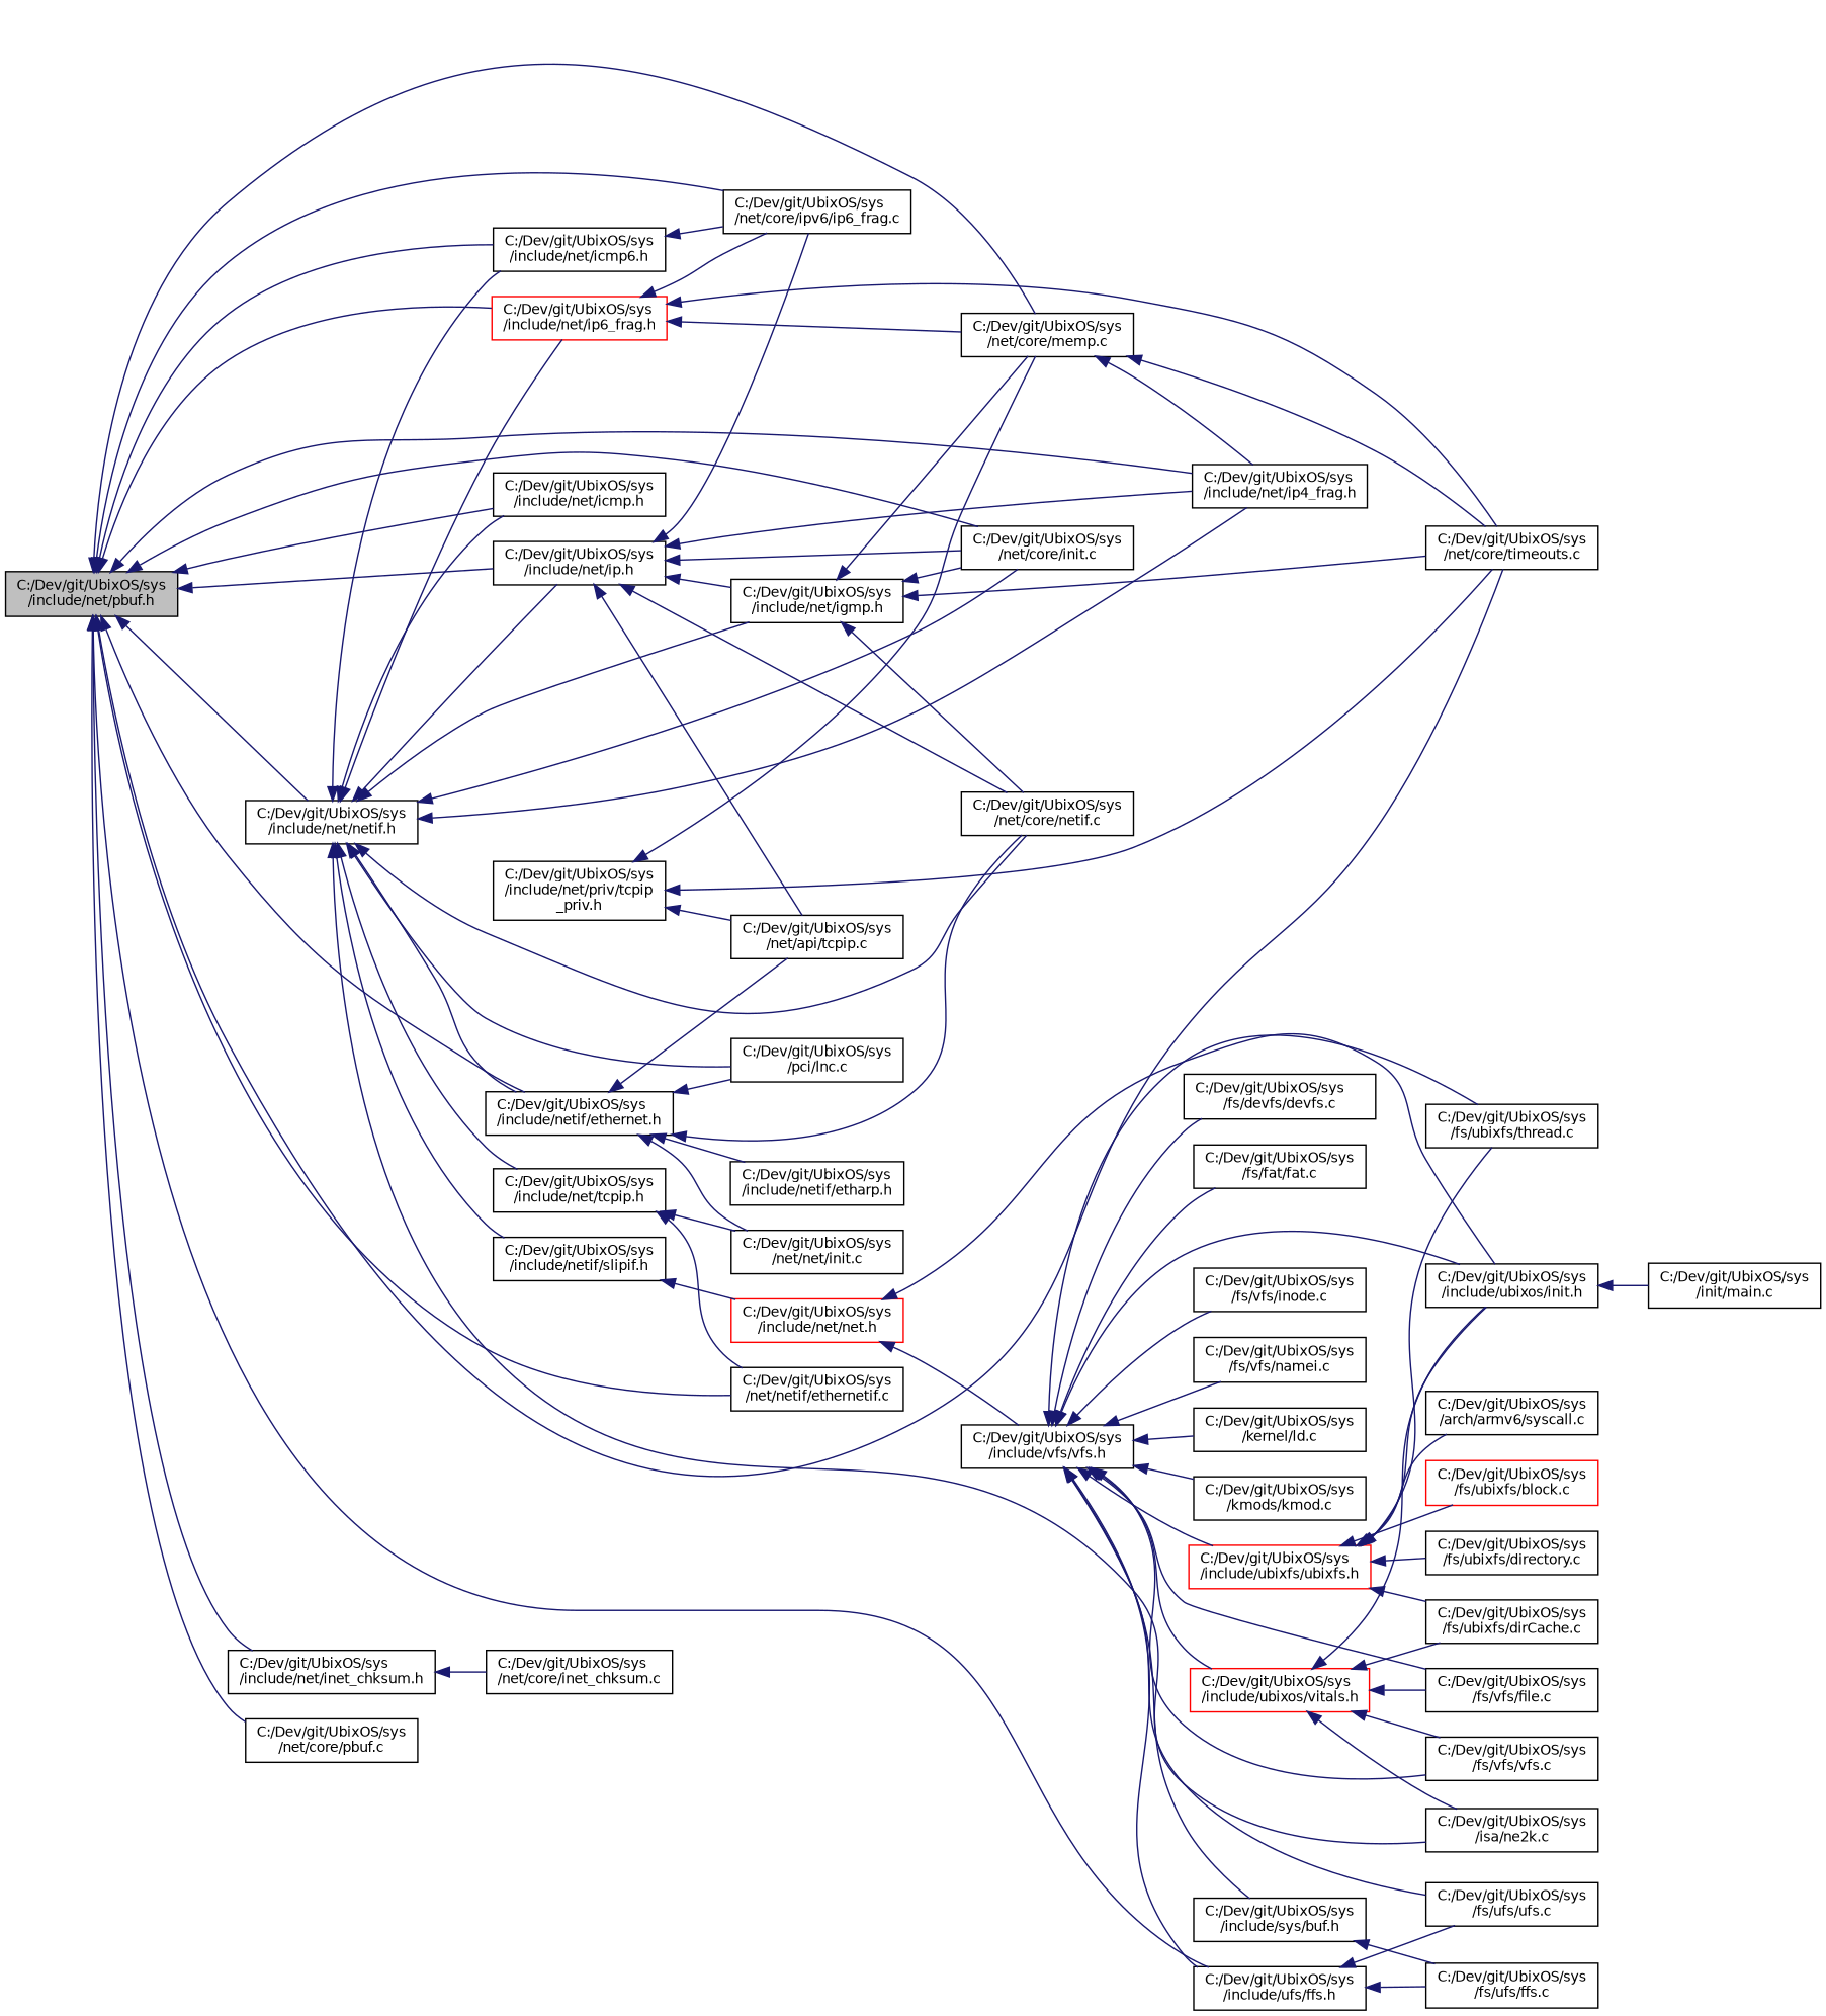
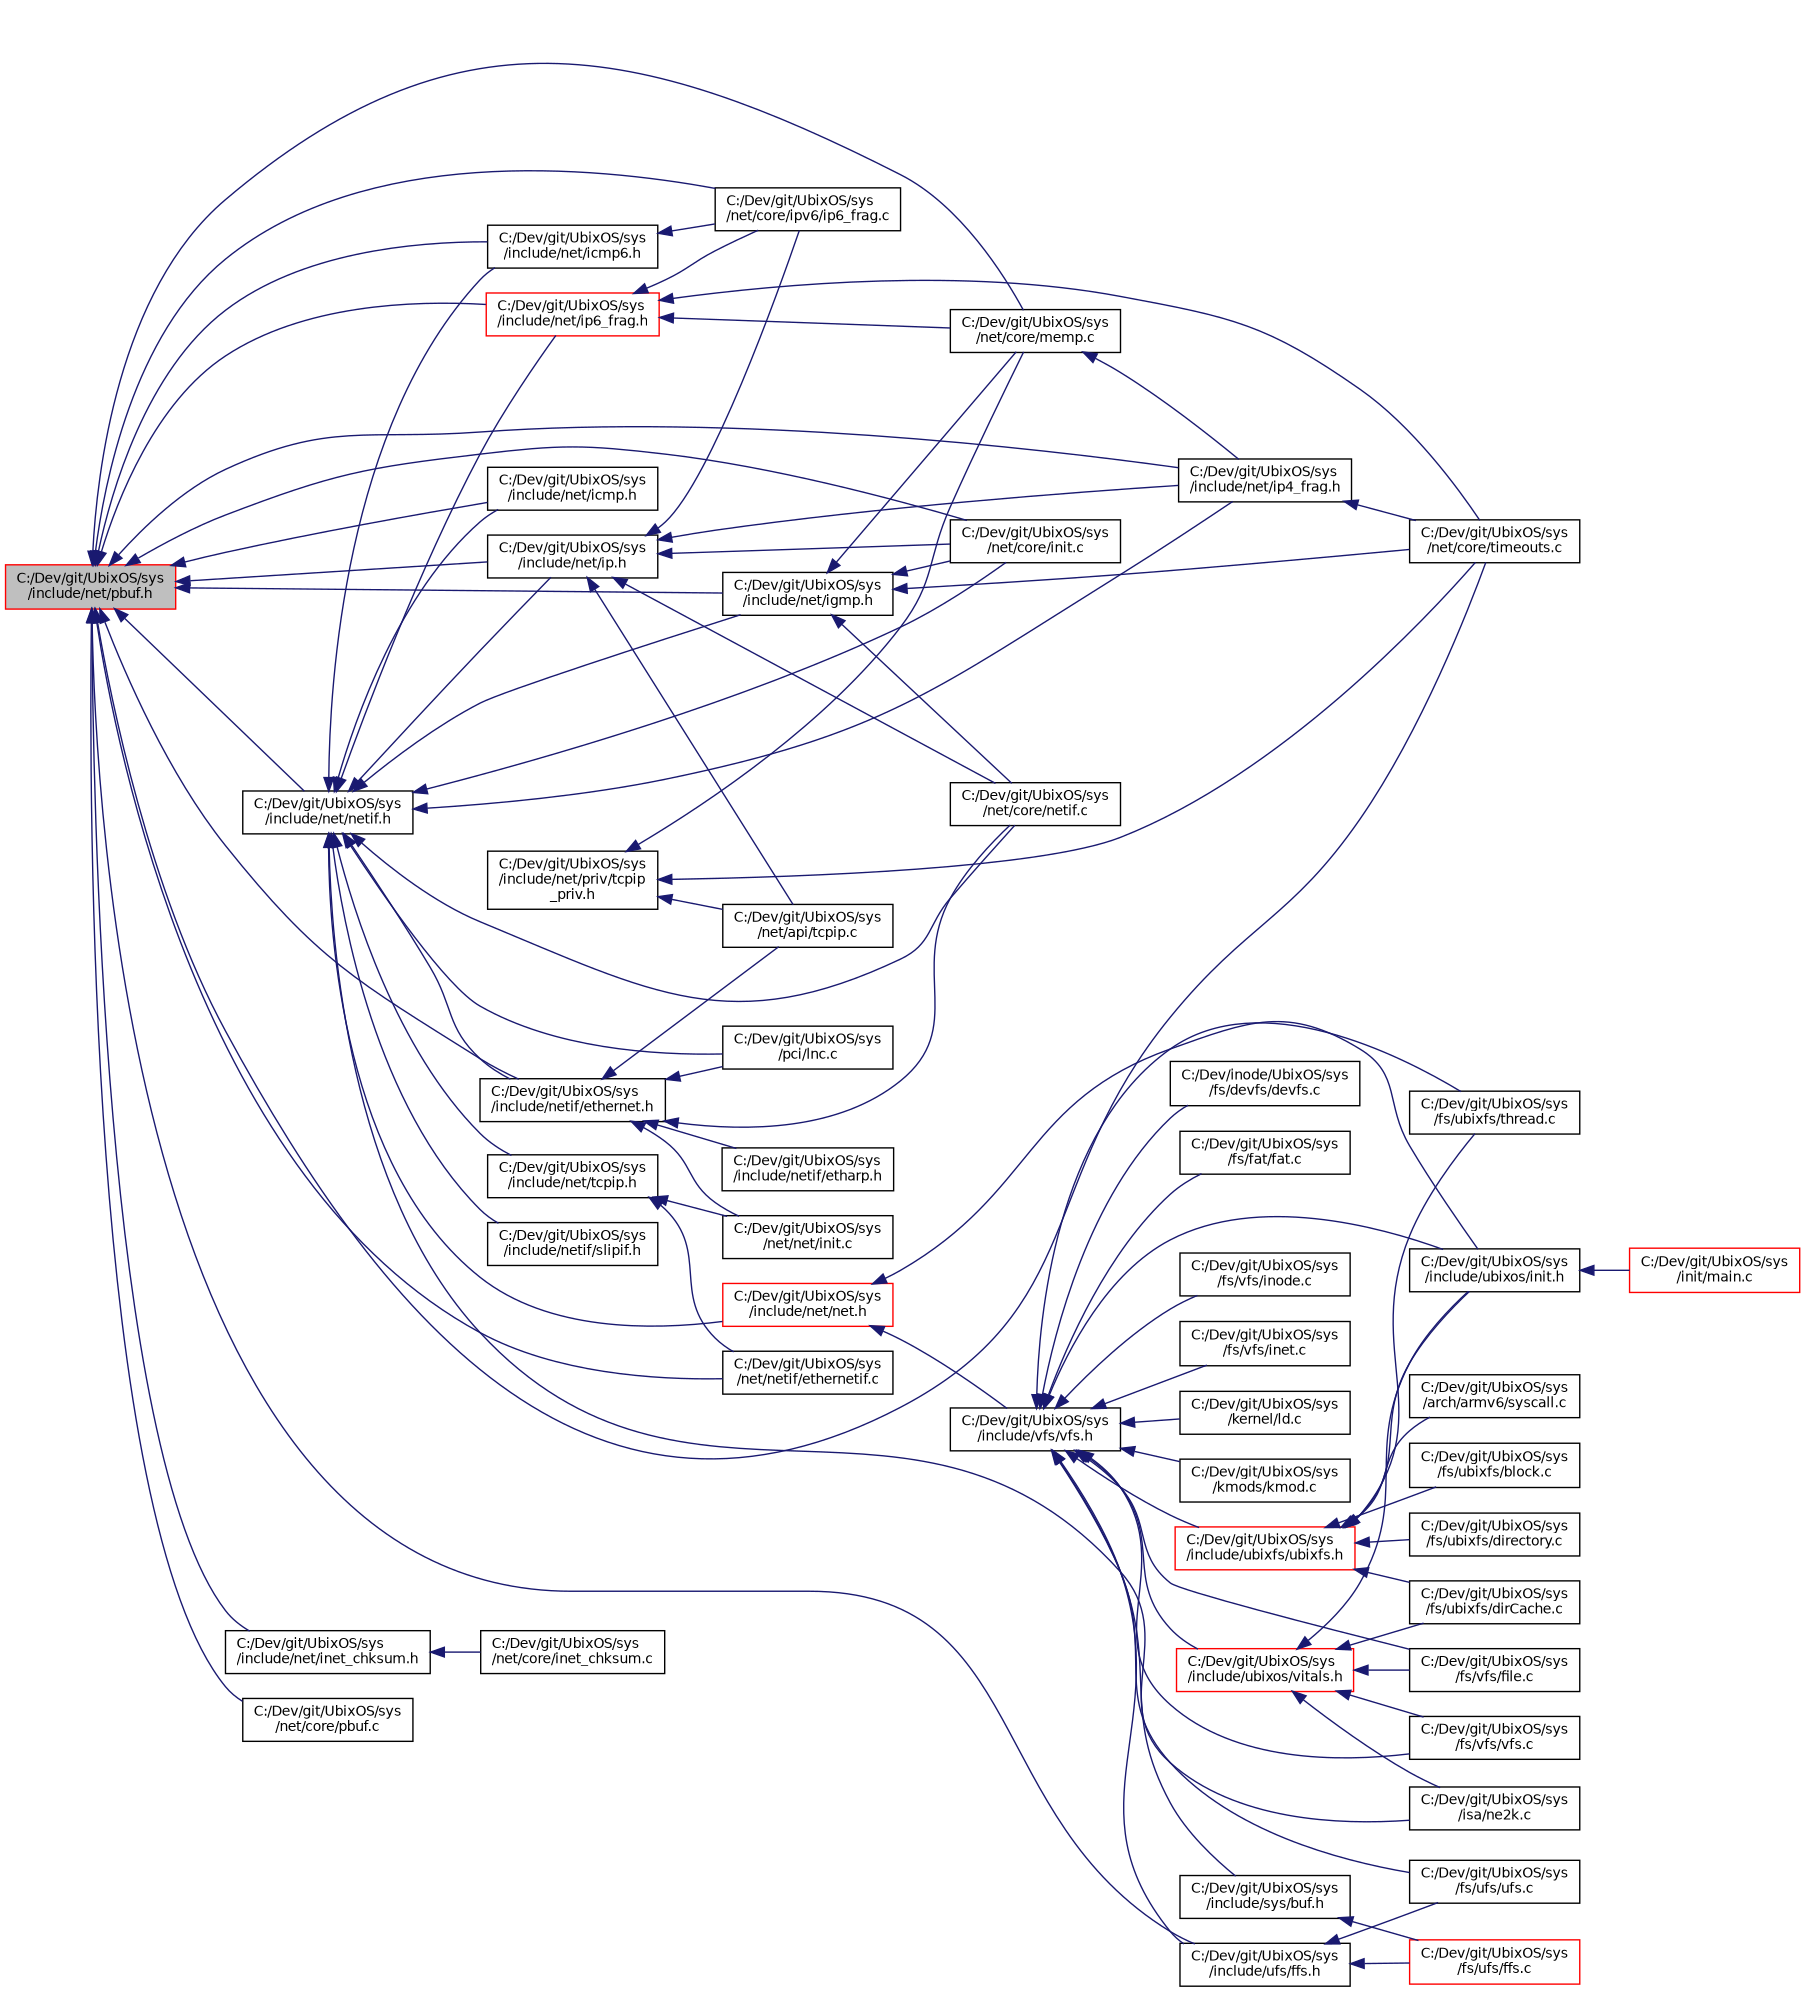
  digraph {
    rankdir=LR
    node [color=black fillcolor=white fontname=Helvetica fontsize=10 shape=record style=filled]
    edge [color=midnightblue dir=back fontname=Helvetica fontsize=10 labelfontname=Helvetica labelfontsize=10 style=solid]
-   n1 [fillcolor=grey75 fontcolor=black height=0.2 label="C:/Dev/git/UbixOS/sys\l/include/net/pbuf.h" width=0.4]
+   n1 [color=red fillcolor=grey75 fontcolor=black height=0.2 label="C:/Dev/git/UbixOS/sys\l/include/net/pbuf.h" width=0.4]
    n2 [height=0.2 label="C:/Dev/git/UbixOS/sys\l/include/net/icmp.h" width=0.4]
    n3 [height=0.2 label="C:/Dev/git/UbixOS/sys\l/include/net/icmp6.h" width=0.4]
    n4 [height=0.2 label="C:/Dev/git/UbixOS/sys\l/net/core/ipv6/ip6_frag.c" width=0.4]
    n5 [height=0.2 label="C:/Dev/git/UbixOS/sys\l/include/net/igmp.h" width=0.4]
    n6 [height=0.2 label="C:/Dev/git/UbixOS/sys\l/net/core/init.c" width=0.4]
    n7 [height=0.2 label="C:/Dev/git/UbixOS/sys\l/net/core/memp.c" width=0.4]
    n8 [height=0.2 label="C:/Dev/git/UbixOS/sys\l/net/core/timeouts.c" width=0.4]
    n9 [height=0.2 label="C:/Dev/git/UbixOS/sys\l/include/net/inet_chksum.h" width=0.4]
    n10 [height=0.2 label="C:/Dev/git/UbixOS/sys\l/include/net/ip.h" width=0.4]
    n11 [height=0.2 label="C:/Dev/git/UbixOS/sys\l/include/net/ip4_frag.h" width=0.4]
    n12 [color=red height=0.2 label="C:/Dev/git/UbixOS/sys\l/include/net/ip6_frag.h" width=0.4]
    n13 [height=0.2 label="C:/Dev/git/UbixOS/sys\l/include/net/netif.h" width=0.4]
    n14 [height=0.2 label="C:/Dev/git/UbixOS/sys\l/net/netif/ethernetif.c" width=0.4]
    n15 [height=0.2 label="C:/Dev/git/UbixOS/sys\l/include/netif/ethernet.h" width=0.4]
    n16 [height=0.2 label="C:/Dev/git/UbixOS/sys\l/net/core/pbuf.c" width=0.4]
    n17 [height=0.2 label="C:/Dev/git/UbixOS/sys\l/include/ufs/ffs.h" width=0.4]
    n18 [height=0.2 label="C:/Dev/git/UbixOS/sys\l/net/core/netif.c" width=0.4]
    n19 [height=0.2 label="C:/Dev/git/UbixOS/sys\l/net/core/inet_chksum.c" width=0.4]
    n20 [height=0.2 label="C:/Dev/git/UbixOS/sys\l/net/api/tcpip.c" width=0.4]
    n21 [color=red height=0.2 label="C:/Dev/git/UbixOS/sys\l/include/net/net.h" width=0.4]
    n22 [height=0.2 label="C:/Dev/git/UbixOS/sys\l/isa/ne2k.c" width=0.4]
    n23 [height=0.2 label="C:/Dev/git/UbixOS/sys\l/pci/lnc.c" width=0.4]
    n24 [height=0.2 label="C:/Dev/git/UbixOS/sys\l/include/net/tcpip.h" width=0.4]
    n25 [height=0.2 label="C:/Dev/git/UbixOS/sys\l/include/netif/slipif.h" width=0.4]
    n26 [height=0.2 label="C:/Dev/git/UbixOS/sys\l/net/net/init.c" width=0.4]
    n27 [height=0.2 label="C:/Dev/git/UbixOS/sys\l/include/netif/etharp.h" width=0.4]
    n28 [height=0.2 label="C:/Dev/git/UbixOS/sys\l/include/ubixos/init.h" width=0.4]
    n29 [height=0.2 label="C:/Dev/git/UbixOS/sys\l/include/vfs/vfs.h" width=0.4]
-   n30 [height=0.2 label="C:/Dev/git/UbixOS/sys\l/init/main.c" width=0.4]
-   n31 [height=0.2 label="C:/Dev/git/UbixOS/sys\l/fs/devfs/devfs.c" width=0.4]
+   n30 [color=red height=0.2 label="C:/Dev/git/UbixOS/sys\l/init/main.c" width=0.4]
+   n31 [height=0.2 label="C:/Dev/inode/UbixOS/sys\l/fs/devfs/devfs.c" width=0.4]
    n32 [height=0.2 label="C:/Dev/git/UbixOS/sys\l/fs/fat/fat.c" width=0.4]
    n33 [height=0.2 label="C:/Dev/git/UbixOS/sys\l/fs/ubixfs/thread.c" width=0.4]
    n34 [height=0.2 label="C:/Dev/git/UbixOS/sys\l/fs/ufs/ufs.c" width=0.4]
    n35 [height=0.2 label="C:/Dev/git/UbixOS/sys\l/fs/vfs/file.c" width=0.4]
    n36 [height=0.2 label="C:/Dev/git/UbixOS/sys\l/fs/vfs/inode.c" width=0.4]
-   n37 [height=0.2 label="C:/Dev/git/UbixOS/sys\l/fs/vfs/namei.c" width=0.4]
+   n37 [height=0.2 label="C:/Dev/git/UbixOS/sys\l/fs/vfs/inet.c" width=0.4]
    n38 [height=0.2 label="C:/Dev/git/UbixOS/sys\l/fs/vfs/vfs.c" width=0.4]
    n39 [height=0.2 label="C:/Dev/git/UbixOS/sys\l/include/sys/buf.h" width=0.4]
    n40 [color=red height=0.2 label="C:/Dev/git/UbixOS/sys\l/include/ubixfs/ubixfs.h" width=0.4]
    n41 [color=red height=0.2 label="C:/Dev/git/UbixOS/sys\l/include/ubixos/vitals.h" width=0.4]
    n42 [height=0.2 label="C:/Dev/git/UbixOS/sys\l/kernel/ld.c" width=0.4]
    n43 [height=0.2 label="C:/Dev/git/UbixOS/sys\l/kmods/kmod.c" width=0.4]
-   n44 [height=0.2 label="C:/Dev/git/UbixOS/sys\l/fs/ufs/ffs.c" width=0.4]
+   n44 [color=red height=0.2 label="C:/Dev/git/UbixOS/sys\l/fs/ufs/ffs.c" width=0.4]
    n45 [height=0.2 label="C:/Dev/git/UbixOS/sys\l/arch/armv6/syscall.c" width=0.4]
-   n46 [color=red height=0.2 label="C:/Dev/git/UbixOS/sys\l/fs/ubixfs/block.c" width=0.4]
+   n46 [height=0.2 label="C:/Dev/git/UbixOS/sys\l/fs/ubixfs/block.c" width=0.4]
    n47 [height=0.2 label="C:/Dev/git/UbixOS/sys\l/fs/ubixfs/dirCache.c" width=0.4]
    n48 [height=0.2 label="C:/Dev/git/UbixOS/sys\l/fs/ubixfs/directory.c" width=0.4]
    n49 [height=0.2 label="C:/Dev/git/UbixOS/sys\l/include/net/priv/tcpip\l_priv.h" width=0.4]
    n1 -> n2
    n1 -> n3
    n1 -> n4
-   n10 -> n5
+   n1 -> n5
    n1 -> n6
    n1 -> n7
    n1 -> n8
    n1 -> n9
    n1 -> n10
    n1 -> n11
    n1 -> n12
    n1 -> n13
    n1 -> n14
    n1 -> n15
    n1 -> n16
    n1 -> n17
    n3 -> n4
    n5 -> n6
    n5 -> n7
    n5 -> n8
    n5 -> n18
    n7 -> n11
    n9 -> n19
    n10 -> n4
    n10 -> n6
    n10 -> n11
    n10 -> n18
    n10 -> n20
-   n7 -> n8
+   n11 -> n8
    n12 -> n4
    n12 -> n7
    n12 -> n8
    n13 -> n2
    n13 -> n3
    n13 -> n5
    n13 -> n6
    n13 -> n10
    n13 -> n11
    n13 -> n12
    n13 -> n15
    n13 -> n18
-   n25 -> n21
+   n13 -> n21
    n13 -> n22
    n13 -> n23
    n13 -> n24
    n13 -> n25
    n15 -> n18
    n15 -> n20
    n15 -> n23
    n15 -> n26
    n15 -> n27
    n17 -> n34
    n17 -> n44
    n21 -> n28
    n21 -> n29
    n24 -> n14
    n24 -> n26
    n28 -> n30
    n29 -> n17
    n29 -> n28
    n29 -> n31
    n29 -> n32
    n29 -> n33
    n29 -> n34
    n29 -> n35
    n29 -> n36
    n29 -> n37
    n29 -> n38
    n29 -> n39
    n29 -> n40
    n29 -> n41
    n29 -> n42
    n29 -> n43
    n39 -> n44
    n40 -> n28
    n40 -> n33
    n40 -> n45
    n40 -> n46
    n40 -> n47
    n40 -> n48
    n41 -> n22
    n41 -> n28
    n41 -> n35
    n41 -> n38
    n41 -> n47
    n49 -> n7
    n49 -> n8
    n49 -> n20
  }
